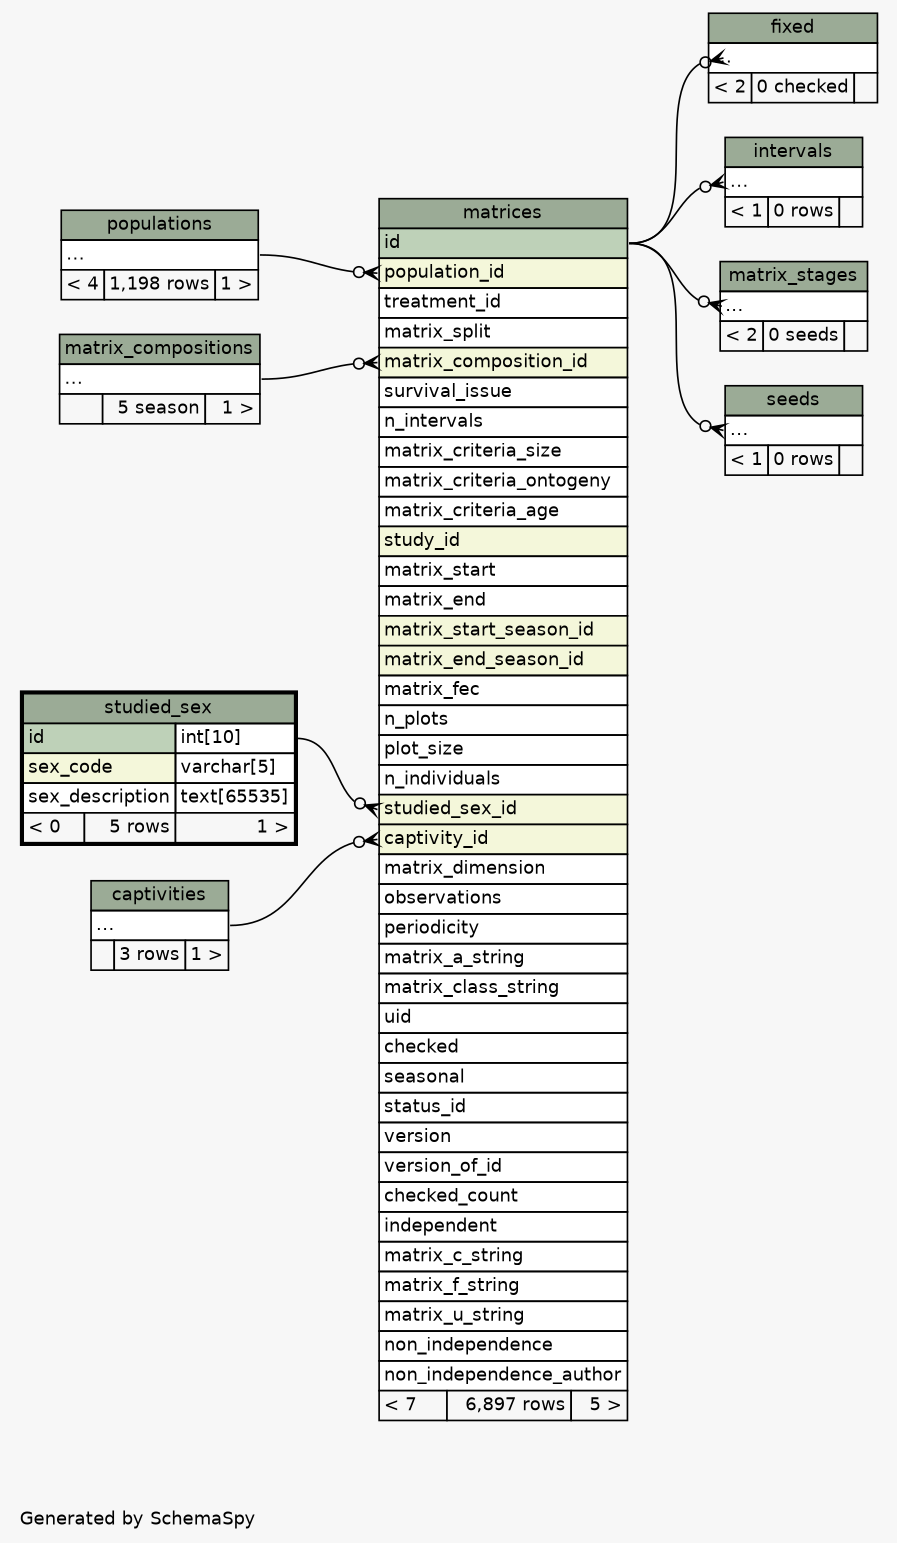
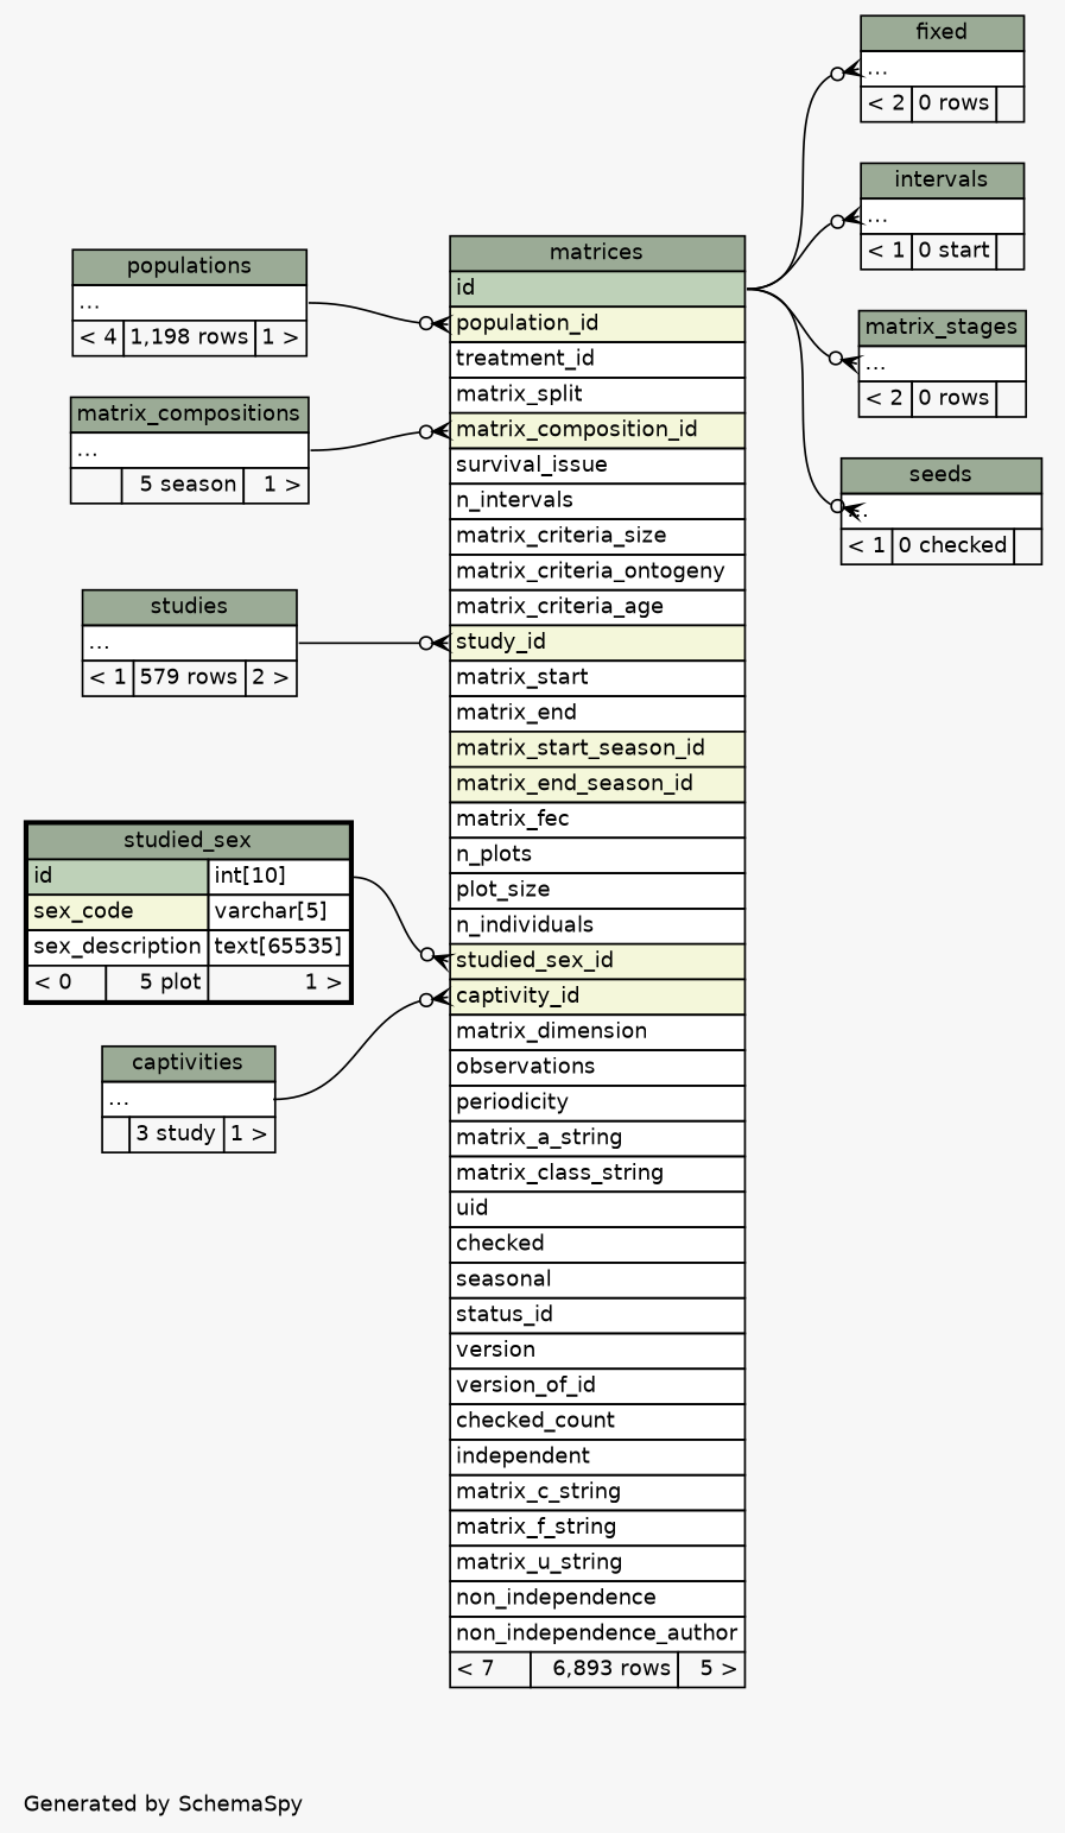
  digraph {
    bgcolor="#f7f7f7"
    fontname=Helvetica
    fontsize=11
    label="\nGenerated by SchemaSpy"
    labeljust=l
    nodesep=0.18
    rankdir=RL
    ranksep=0.46
    node [fontname=Helvetica fontsize=11 shape=plaintext]
    edge [arrowhead=none arrowsize=0.8 arrowtail=crowodot dir=back headport="id:e" tailport="elipses:w"]
-   n1 [label=<     <TABLE BORDER="0" CELLBORDER="1" CELLSPACING="0" BGCOLOR="#ffffff">       <TR><TD COLSPAN="3" BGCOLOR="#9bab96" ALIGN="CENTER">fixed</TD></TR>       <TR><TD PORT="elipses" COLSPAN="3" ALIGN="LEFT">...</TD></TR>       <TR><TD ALIGN="LEFT" BGCOLOR="#f7f7f7">&lt; 2</TD><TD ALIGN="RIGHT" BGCOLOR="#f7f7f7">0 checked</TD><TD ALIGN="RIGHT" BGCOLOR="#f7f7f7">  </TD></TR>     </TABLE>>]
-   n2 [label=<     <TABLE BORDER="0" CELLBORDER="1" CELLSPACING="0" BGCOLOR="#ffffff">       <TR><TD COLSPAN="3" BGCOLOR="#9bab96" ALIGN="CENTER">matrices</TD></TR>       <TR><TD PORT="id" COLSPAN="3" BGCOLOR="#bed1b8" ALIGN="LEFT">id</TD></TR>       <TR><TD PORT="population_id" COLSPAN="3" BGCOLOR="#f4f7da" ALIGN="LEFT">population_id</TD></TR>       <TR><TD PORT="treatment_id" COLSPAN="3" ALIGN="LEFT">treatment_id</TD></TR>       <TR><TD PORT="matrix_split" COLSPAN="3" ALIGN="LEFT">matrix_split</TD></TR>       <TR><TD PORT="matrix_composition_id" COLSPAN="3" BGCOLOR="#f4f7da" ALIGN="LEFT">matrix_composition_id</TD></TR>       <TR><TD PORT="survival_issue" COLSPAN="3" ALIGN="LEFT">survival_issue</TD></TR>       <TR><TD PORT="n_intervals" COLSPAN="3" ALIGN="LEFT">n_intervals</TD></TR>       <TR><TD PORT="matrix_criteria_size" COLSPAN="3" ALIGN="LEFT">matrix_criteria_size</TD></TR>       <TR><TD PORT="matrix_criteria_ontogeny" COLSPAN="3" ALIGN="LEFT">matrix_criteria_ontogeny</TD></TR>       <TR><TD PORT="matrix_criteria_age" COLSPAN="3" ALIGN="LEFT">matrix_criteria_age</TD></TR>       <TR><TD PORT="study_id" COLSPAN="3" BGCOLOR="#f4f7da" ALIGN="LEFT">study_id</TD></TR>       <TR><TD PORT="matrix_start" COLSPAN="3" ALIGN="LEFT">matrix_start</TD></TR>       <TR><TD PORT="matrix_end" COLSPAN="3" ALIGN="LEFT">matrix_end</TD></TR>       <TR><TD PORT="matrix_start_season_id" COLSPAN="3" BGCOLOR="#f4f7da" ALIGN="LEFT">matrix_start_season_id</TD></TR>       <TR><TD PORT="matrix_end_season_id" COLSPAN="3" BGCOLOR="#f4f7da" ALIGN="LEFT">matrix_end_season_id</TD></TR>       <TR><TD PORT="matrix_fec" COLSPAN="3" ALIGN="LEFT">matrix_fec</TD></TR>       <TR><TD PORT="n_plots" COLSPAN="3" ALIGN="LEFT">n_plots</TD></TR>       <TR><TD PORT="plot_size" COLSPAN="3" ALIGN="LEFT">plot_size</TD></TR>       <TR><TD PORT="n_individuals" COLSPAN="3" ALIGN="LEFT">n_individuals</TD></TR>       <TR><TD PORT="studied_sex_id" COLSPAN="3" BGCOLOR="#f4f7da" ALIGN="LEFT">studied_sex_id</TD></TR>       <TR><TD PORT="captivity_id" COLSPAN="3" BGCOLOR="#f4f7da" ALIGN="LEFT">captivity_id</TD></TR>       <TR><TD PORT="matrix_dimension" COLSPAN="3" ALIGN="LEFT">matrix_dimension</TD></TR>       <TR><TD PORT="observations" COLSPAN="3" ALIGN="LEFT">observations</TD></TR>       <TR><TD PORT="periodicity" COLSPAN="3" ALIGN="LEFT">periodicity</TD></TR>       <TR><TD PORT="matrix_a_string" COLSPAN="3" ALIGN="LEFT">matrix_a_string</TD></TR>       <TR><TD PORT="matrix_class_string" COLSPAN="3" ALIGN="LEFT">matrix_class_string</TD></TR>       <TR><TD PORT="uid" COLSPAN="3" ALIGN="LEFT">uid</TD></TR>       <TR><TD PORT="checked" COLSPAN="3" ALIGN="LEFT">checked</TD></TR>       <TR><TD PORT="seasonal" COLSPAN="3" ALIGN="LEFT">seasonal</TD></TR>       <TR><TD PORT="status_id" COLSPAN="3" ALIGN="LEFT">status_id</TD></TR>       <TR><TD PORT="version" COLSPAN="3" ALIGN="LEFT">version</TD></TR>       <TR><TD PORT="version_of_id" COLSPAN="3" ALIGN="LEFT">version_of_id</TD></TR>       <TR><TD PORT="checked_count" COLSPAN="3" ALIGN="LEFT">checked_count</TD></TR>       <TR><TD PORT="independent" COLSPAN="3" ALIGN="LEFT">independent</TD></TR>       <TR><TD PORT="matrix_c_string" COLSPAN="3" ALIGN="LEFT">matrix_c_string</TD></TR>       <TR><TD PORT="matrix_f_string" COLSPAN="3" ALIGN="LEFT">matrix_f_string</TD></TR>       <TR><TD PORT="matrix_u_string" COLSPAN="3" ALIGN="LEFT">matrix_u_string</TD></TR>       <TR><TD PORT="non_independence" COLSPAN="3" ALIGN="LEFT">non_independence</TD></TR>       <TR><TD PORT="non_independence_author" COLSPAN="3" ALIGN="LEFT">non_independence_author</TD></TR>       <TR><TD ALIGN="LEFT" BGCOLOR="#f7f7f7">&lt; 7</TD><TD ALIGN="RIGHT" BGCOLOR="#f7f7f7">6,897 rows</TD><TD ALIGN="RIGHT" BGCOLOR="#f7f7f7">5 &gt;</TD></TR>     </TABLE>>]
-   n3 [label=<     <TABLE BORDER="0" CELLBORDER="1" CELLSPACING="0" BGCOLOR="#ffffff">       <TR><TD COLSPAN="3" BGCOLOR="#9bab96" ALIGN="CENTER">captivities</TD></TR>       <TR><TD PORT="elipses" COLSPAN="3" ALIGN="LEFT">...</TD></TR>       <TR><TD ALIGN="LEFT" BGCOLOR="#f7f7f7">  </TD><TD ALIGN="RIGHT" BGCOLOR="#f7f7f7">3 rows</TD><TD ALIGN="RIGHT" BGCOLOR="#f7f7f7">1 &gt;</TD></TR>     </TABLE>>]
+   n1 [label=<     <TABLE BORDER="0" CELLBORDER="1" CELLSPACING="0" BGCOLOR="#ffffff">       <TR><TD COLSPAN="3" BGCOLOR="#9bab96" ALIGN="CENTER">fixed</TD></TR>       <TR><TD PORT="elipses" COLSPAN="3" ALIGN="LEFT">...</TD></TR>       <TR><TD ALIGN="LEFT" BGCOLOR="#f7f7f7">&lt; 2</TD><TD ALIGN="RIGHT" BGCOLOR="#f7f7f7">0 rows</TD><TD ALIGN="RIGHT" BGCOLOR="#f7f7f7">  </TD></TR>     </TABLE>>]
+   n2 [label=<     <TABLE BORDER="0" CELLBORDER="1" CELLSPACING="0" BGCOLOR="#ffffff">       <TR><TD COLSPAN="3" BGCOLOR="#9bab96" ALIGN="CENTER">matrices</TD></TR>       <TR><TD PORT="id" COLSPAN="3" BGCOLOR="#bed1b8" ALIGN="LEFT">id</TD></TR>       <TR><TD PORT="population_id" COLSPAN="3" BGCOLOR="#f4f7da" ALIGN="LEFT">population_id</TD></TR>       <TR><TD PORT="treatment_id" COLSPAN="3" ALIGN="LEFT">treatment_id</TD></TR>       <TR><TD PORT="matrix_split" COLSPAN="3" ALIGN="LEFT">matrix_split</TD></TR>       <TR><TD PORT="matrix_composition_id" COLSPAN="3" BGCOLOR="#f4f7da" ALIGN="LEFT">matrix_composition_id</TD></TR>       <TR><TD PORT="survival_issue" COLSPAN="3" ALIGN="LEFT">survival_issue</TD></TR>       <TR><TD PORT="n_intervals" COLSPAN="3" ALIGN="LEFT">n_intervals</TD></TR>       <TR><TD PORT="matrix_criteria_size" COLSPAN="3" ALIGN="LEFT">matrix_criteria_size</TD></TR>       <TR><TD PORT="matrix_criteria_ontogeny" COLSPAN="3" ALIGN="LEFT">matrix_criteria_ontogeny</TD></TR>       <TR><TD PORT="matrix_criteria_age" COLSPAN="3" ALIGN="LEFT">matrix_criteria_age</TD></TR>       <TR><TD PORT="study_id" COLSPAN="3" BGCOLOR="#f4f7da" ALIGN="LEFT">study_id</TD></TR>       <TR><TD PORT="matrix_start" COLSPAN="3" ALIGN="LEFT">matrix_start</TD></TR>       <TR><TD PORT="matrix_end" COLSPAN="3" ALIGN="LEFT">matrix_end</TD></TR>       <TR><TD PORT="matrix_start_season_id" COLSPAN="3" BGCOLOR="#f4f7da" ALIGN="LEFT">matrix_start_season_id</TD></TR>       <TR><TD PORT="matrix_end_season_id" COLSPAN="3" BGCOLOR="#f4f7da" ALIGN="LEFT">matrix_end_season_id</TD></TR>       <TR><TD PORT="matrix_fec" COLSPAN="3" ALIGN="LEFT">matrix_fec</TD></TR>       <TR><TD PORT="n_plots" COLSPAN="3" ALIGN="LEFT">n_plots</TD></TR>       <TR><TD PORT="plot_size" COLSPAN="3" ALIGN="LEFT">plot_size</TD></TR>       <TR><TD PORT="n_individuals" COLSPAN="3" ALIGN="LEFT">n_individuals</TD></TR>       <TR><TD PORT="studied_sex_id" COLSPAN="3" BGCOLOR="#f4f7da" ALIGN="LEFT">studied_sex_id</TD></TR>       <TR><TD PORT="captivity_id" COLSPAN="3" BGCOLOR="#f4f7da" ALIGN="LEFT">captivity_id</TD></TR>       <TR><TD PORT="matrix_dimension" COLSPAN="3" ALIGN="LEFT">matrix_dimension</TD></TR>       <TR><TD PORT="observations" COLSPAN="3" ALIGN="LEFT">observations</TD></TR>       <TR><TD PORT="periodicity" COLSPAN="3" ALIGN="LEFT">periodicity</TD></TR>       <TR><TD PORT="matrix_a_string" COLSPAN="3" ALIGN="LEFT">matrix_a_string</TD></TR>       <TR><TD PORT="matrix_class_string" COLSPAN="3" ALIGN="LEFT">matrix_class_string</TD></TR>       <TR><TD PORT="uid" COLSPAN="3" ALIGN="LEFT">uid</TD></TR>       <TR><TD PORT="checked" COLSPAN="3" ALIGN="LEFT">checked</TD></TR>       <TR><TD PORT="seasonal" COLSPAN="3" ALIGN="LEFT">seasonal</TD></TR>       <TR><TD PORT="status_id" COLSPAN="3" ALIGN="LEFT">status_id</TD></TR>       <TR><TD PORT="version" COLSPAN="3" ALIGN="LEFT">version</TD></TR>       <TR><TD PORT="version_of_id" COLSPAN="3" ALIGN="LEFT">version_of_id</TD></TR>       <TR><TD PORT="checked_count" COLSPAN="3" ALIGN="LEFT">checked_count</TD></TR>       <TR><TD PORT="independent" COLSPAN="3" ALIGN="LEFT">independent</TD></TR>       <TR><TD PORT="matrix_c_string" COLSPAN="3" ALIGN="LEFT">matrix_c_string</TD></TR>       <TR><TD PORT="matrix_f_string" COLSPAN="3" ALIGN="LEFT">matrix_f_string</TD></TR>       <TR><TD PORT="matrix_u_string" COLSPAN="3" ALIGN="LEFT">matrix_u_string</TD></TR>       <TR><TD PORT="non_independence" COLSPAN="3" ALIGN="LEFT">non_independence</TD></TR>       <TR><TD PORT="non_independence_author" COLSPAN="3" ALIGN="LEFT">non_independence_author</TD></TR>       <TR><TD ALIGN="LEFT" BGCOLOR="#f7f7f7">&lt; 7</TD><TD ALIGN="RIGHT" BGCOLOR="#f7f7f7">6,893 rows</TD><TD ALIGN="RIGHT" BGCOLOR="#f7f7f7">5 &gt;</TD></TR>     </TABLE>>]
+   n3 [label=<     <TABLE BORDER="0" CELLBORDER="1" CELLSPACING="0" BGCOLOR="#ffffff">       <TR><TD COLSPAN="3" BGCOLOR="#9bab96" ALIGN="CENTER">captivities</TD></TR>       <TR><TD PORT="elipses" COLSPAN="3" ALIGN="LEFT">...</TD></TR>       <TR><TD ALIGN="LEFT" BGCOLOR="#f7f7f7">  </TD><TD ALIGN="RIGHT" BGCOLOR="#f7f7f7">3 study</TD><TD ALIGN="RIGHT" BGCOLOR="#f7f7f7">1 &gt;</TD></TR>     </TABLE>>]
    n4 [label=<     <TABLE BORDER="0" CELLBORDER="1" CELLSPACING="0" BGCOLOR="#ffffff">       <TR><TD COLSPAN="3" BGCOLOR="#9bab96" ALIGN="CENTER">matrix_compositions</TD></TR>       <TR><TD PORT="elipses" COLSPAN="3" ALIGN="LEFT">...</TD></TR>       <TR><TD ALIGN="LEFT" BGCOLOR="#f7f7f7">  </TD><TD ALIGN="RIGHT" BGCOLOR="#f7f7f7">5 season</TD><TD ALIGN="RIGHT" BGCOLOR="#f7f7f7">1 &gt;</TD></TR>     </TABLE>>]
    n5 [label=<     <TABLE BORDER="0" CELLBORDER="1" CELLSPACING="0" BGCOLOR="#ffffff">       <TR><TD COLSPAN="3" BGCOLOR="#9bab96" ALIGN="CENTER">populations</TD></TR>       <TR><TD PORT="elipses" COLSPAN="3" ALIGN="LEFT">...</TD></TR>       <TR><TD ALIGN="LEFT" BGCOLOR="#f7f7f7">&lt; 4</TD><TD ALIGN="RIGHT" BGCOLOR="#f7f7f7">1,198 rows</TD><TD ALIGN="RIGHT" BGCOLOR="#f7f7f7">1 &gt;</TD></TR>     </TABLE>>]
-   n6 [label=<     <TABLE BORDER="2" CELLBORDER="1" CELLSPACING="0" BGCOLOR="#ffffff">       <TR><TD COLSPAN="3" BGCOLOR="#9bab96" ALIGN="CENTER">studied_sex</TD></TR>       <TR><TD PORT="id" COLSPAN="2" BGCOLOR="#bed1b8" ALIGN="LEFT">id</TD><TD PORT="id.type" ALIGN="LEFT">int[10]</TD></TR>       <TR><TD PORT="sex_code" COLSPAN="2" BGCOLOR="#f4f7da" ALIGN="LEFT">sex_code</TD><TD PORT="sex_code.type" ALIGN="LEFT">varchar[5]</TD></TR>       <TR><TD PORT="sex_description" COLSPAN="2" ALIGN="LEFT">sex_description</TD><TD PORT="sex_description.type" ALIGN="LEFT">text[65535]</TD></TR>       <TR><TD ALIGN="LEFT" BGCOLOR="#f7f7f7">&lt; 0</TD><TD ALIGN="RIGHT" BGCOLOR="#f7f7f7">5 rows</TD><TD ALIGN="RIGHT" BGCOLOR="#f7f7f7">1 &gt;</TD></TR>     </TABLE>>]
-   n8 [label=<     <TABLE BORDER="0" CELLBORDER="1" CELLSPACING="0" BGCOLOR="#ffffff">       <TR><TD COLSPAN="3" BGCOLOR="#9bab96" ALIGN="CENTER">intervals</TD></TR>       <TR><TD PORT="elipses" COLSPAN="3" ALIGN="LEFT">...</TD></TR>       <TR><TD ALIGN="LEFT" BGCOLOR="#f7f7f7">&lt; 1</TD><TD ALIGN="RIGHT" BGCOLOR="#f7f7f7">0 rows</TD><TD ALIGN="RIGHT" BGCOLOR="#f7f7f7">  </TD></TR>     </TABLE>>]
-   n9 [label=<     <TABLE BORDER="0" CELLBORDER="1" CELLSPACING="0" BGCOLOR="#ffffff">       <TR><TD COLSPAN="3" BGCOLOR="#9bab96" ALIGN="CENTER">matrix_stages</TD></TR>       <TR><TD PORT="elipses" COLSPAN="3" ALIGN="LEFT">...</TD></TR>       <TR><TD ALIGN="LEFT" BGCOLOR="#f7f7f7">&lt; 2</TD><TD ALIGN="RIGHT" BGCOLOR="#f7f7f7">0 seeds</TD><TD ALIGN="RIGHT" BGCOLOR="#f7f7f7">  </TD></TR>     </TABLE>>]
-   n10 [label=<     <TABLE BORDER="0" CELLBORDER="1" CELLSPACING="0" BGCOLOR="#ffffff">       <TR><TD COLSPAN="3" BGCOLOR="#9bab96" ALIGN="CENTER">seeds</TD></TR>       <TR><TD PORT="elipses" COLSPAN="3" ALIGN="LEFT">...</TD></TR>       <TR><TD ALIGN="LEFT" BGCOLOR="#f7f7f7">&lt; 1</TD><TD ALIGN="RIGHT" BGCOLOR="#f7f7f7">0 rows</TD><TD ALIGN="RIGHT" BGCOLOR="#f7f7f7">  </TD></TR>     </TABLE>>]
+   n6 [label=<     <TABLE BORDER="2" CELLBORDER="1" CELLSPACING="0" BGCOLOR="#ffffff">       <TR><TD COLSPAN="3" BGCOLOR="#9bab96" ALIGN="CENTER">studied_sex</TD></TR>       <TR><TD PORT="id" COLSPAN="2" BGCOLOR="#bed1b8" ALIGN="LEFT">id</TD><TD PORT="id.type" ALIGN="LEFT">int[10]</TD></TR>       <TR><TD PORT="sex_code" COLSPAN="2" BGCOLOR="#f4f7da" ALIGN="LEFT">sex_code</TD><TD PORT="sex_code.type" ALIGN="LEFT">varchar[5]</TD></TR>       <TR><TD PORT="sex_description" COLSPAN="2" ALIGN="LEFT">sex_description</TD><TD PORT="sex_description.type" ALIGN="LEFT">text[65535]</TD></TR>       <TR><TD ALIGN="LEFT" BGCOLOR="#f7f7f7">&lt; 0</TD><TD ALIGN="RIGHT" BGCOLOR="#f7f7f7">5 plot</TD><TD ALIGN="RIGHT" BGCOLOR="#f7f7f7">1 &gt;</TD></TR>     </TABLE>>]
+   n7 [label=<     <TABLE BORDER="0" CELLBORDER="1" CELLSPACING="0" BGCOLOR="#ffffff">       <TR><TD COLSPAN="3" BGCOLOR="#9bab96" ALIGN="CENTER">studies</TD></TR>       <TR><TD PORT="elipses" COLSPAN="3" ALIGN="LEFT">...</TD></TR>       <TR><TD ALIGN="LEFT" BGCOLOR="#f7f7f7">&lt; 1</TD><TD ALIGN="RIGHT" BGCOLOR="#f7f7f7">579 rows</TD><TD ALIGN="RIGHT" BGCOLOR="#f7f7f7">2 &gt;</TD></TR>     </TABLE>>]
+   n8 [label=<     <TABLE BORDER="0" CELLBORDER="1" CELLSPACING="0" BGCOLOR="#ffffff">       <TR><TD COLSPAN="3" BGCOLOR="#9bab96" ALIGN="CENTER">intervals</TD></TR>       <TR><TD PORT="elipses" COLSPAN="3" ALIGN="LEFT">...</TD></TR>       <TR><TD ALIGN="LEFT" BGCOLOR="#f7f7f7">&lt; 1</TD><TD ALIGN="RIGHT" BGCOLOR="#f7f7f7">0 start</TD><TD ALIGN="RIGHT" BGCOLOR="#f7f7f7">  </TD></TR>     </TABLE>>]
+   n9 [label=<     <TABLE BORDER="0" CELLBORDER="1" CELLSPACING="0" BGCOLOR="#ffffff">       <TR><TD COLSPAN="3" BGCOLOR="#9bab96" ALIGN="CENTER">matrix_stages</TD></TR>       <TR><TD PORT="elipses" COLSPAN="3" ALIGN="LEFT">...</TD></TR>       <TR><TD ALIGN="LEFT" BGCOLOR="#f7f7f7">&lt; 2</TD><TD ALIGN="RIGHT" BGCOLOR="#f7f7f7">0 rows</TD><TD ALIGN="RIGHT" BGCOLOR="#f7f7f7">  </TD></TR>     </TABLE>>]
+   n10 [label=<     <TABLE BORDER="0" CELLBORDER="1" CELLSPACING="0" BGCOLOR="#ffffff">       <TR><TD COLSPAN="3" BGCOLOR="#9bab96" ALIGN="CENTER">seeds</TD></TR>       <TR><TD PORT="elipses" COLSPAN="3" ALIGN="LEFT">...</TD></TR>       <TR><TD ALIGN="LEFT" BGCOLOR="#f7f7f7">&lt; 1</TD><TD ALIGN="RIGHT" BGCOLOR="#f7f7f7">0 checked</TD><TD ALIGN="RIGHT" BGCOLOR="#f7f7f7">  </TD></TR>     </TABLE>>]
    n1 -> n2
    n2 -> n3 [headport="elipses:e" tailport="captivity_id:w"]
    n2 -> n4 [headport="elipses:e" tailport="matrix_composition_id:w"]
    n2 -> n5 [headport="elipses:e" tailport="population_id:w"]
    n2 -> n6 [headport="id.type:e" tailport="studied_sex_id:w"]
+   n2 -> n7 [headport="elipses:e" tailport="study_id:w"]
    n8 -> n2
    n9 -> n2
    n10 -> n2
  }
